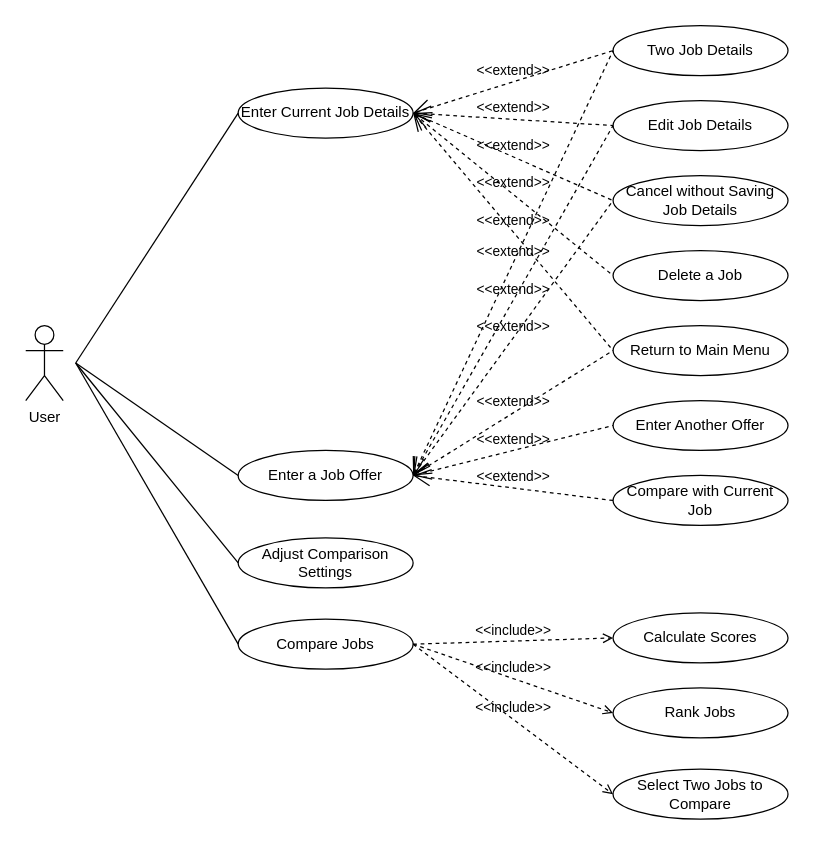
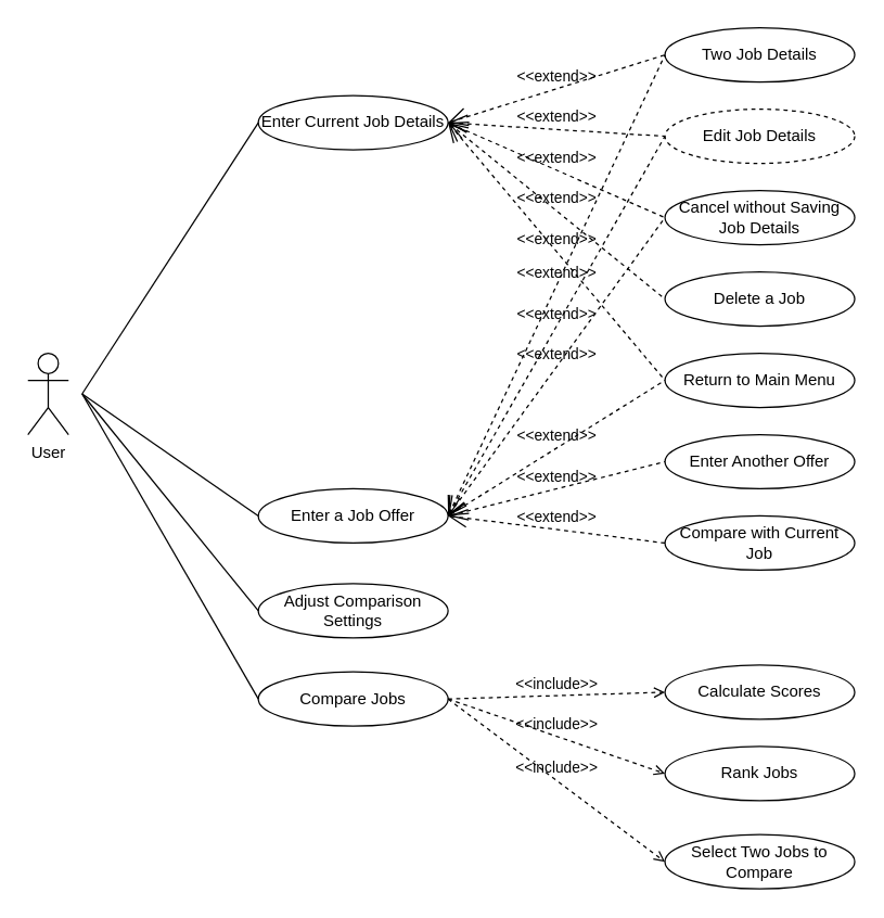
  <mxCell id="0" />
  <mxCell id="1" parent="0" />
  <mxCell id="2" value="User" style="shape=umlActor;html=1;verticalLabelPosition=bottom;verticalAlign=top;align=center;" parent="1" vertex="1"><mxGeometry x="20" y="260" width="30" height="60" as="geometry" /></mxCell>
  <mxCell id="3" value="Enter Current Job Details" style="ellipse;whiteSpace=wrap;html=1;" parent="1" vertex="1"><mxGeometry x="190" y="70" width="140" height="40" as="geometry" /></mxCell>
  <mxCell id="4" value="Enter a Job Offer" style="ellipse;whiteSpace=wrap;html=1;" parent="1" vertex="1"><mxGeometry x="190" y="360" width="140" height="40" as="geometry" /></mxCell>
  <mxCell id="5" value="Adjust Comparison Settings" style="ellipse;whiteSpace=wrap;html=1;" parent="1" vertex="1"><mxGeometry x="190" y="430" width="140" height="40" as="geometry" /></mxCell>
  <mxCell id="6" value="Compare Jobs" style="ellipse;whiteSpace=wrap;html=1;" parent="1" vertex="1"><mxGeometry x="190" y="495" width="140" height="40" as="geometry" /></mxCell>
- <mxCell id="7" value="Edit Job Details" style="ellipse;whiteSpace=wrap;html=1;" parent="1" vertex="1"><mxGeometry x="490" y="80" width="140" height="40" as="geometry" /></mxCell>
+ <mxCell id="7" value="Edit Job Details" style="ellipse;whiteSpace=wrap;html=1;dashed=1;" parent="1" vertex="1"><mxGeometry x="490" y="80" width="140" height="40" as="geometry" /></mxCell>
  <mxCell id="8" value="Two Job Details" style="ellipse;whiteSpace=wrap;html=1;" parent="1" vertex="1"><mxGeometry x="490" y="20" width="140" height="40" as="geometry" /></mxCell>
  <mxCell id="9" value="Cancel without Saving Job Details" style="ellipse;whiteSpace=wrap;html=1;" parent="1" vertex="1"><mxGeometry x="490" y="140" width="140" height="40" as="geometry" /></mxCell>
  <mxCell id="10" value="Delete a Job" style="ellipse;whiteSpace=wrap;html=1;" parent="1" vertex="1"><mxGeometry x="490" y="200" width="140" height="40" as="geometry" /></mxCell>
  <mxCell id="11" value="" style="edgeStyle=none;html=1;endArrow=none;verticalAlign=bottom;entryX=0;entryY=0.5;entryDx=0;entryDy=0;" parent="1" target="3" edge="1"><mxGeometry width="160" relative="1" as="geometry"><mxPoint x="60" y="290" as="sourcePoint" /><mxPoint x="170" y="110" as="targetPoint" /></mxGeometry></mxCell>
  <mxCell id="12" value="" style="edgeStyle=none;html=1;endArrow=none;verticalAlign=bottom;entryX=0;entryY=0.5;entryDx=0;entryDy=0;" parent="1" target="4" edge="1"><mxGeometry width="160" relative="1" as="geometry"><mxPoint x="60" y="290" as="sourcePoint" /><mxPoint x="200" y="100" as="targetPoint" /></mxGeometry></mxCell>
  <mxCell id="13" value="" style="edgeStyle=none;html=1;endArrow=none;verticalAlign=bottom;entryX=0;entryY=0.5;entryDx=0;entryDy=0;" parent="1" target="5" edge="1"><mxGeometry width="160" relative="1" as="geometry"><mxPoint x="60" y="290" as="sourcePoint" /><mxPoint x="190" y="390" as="targetPoint" /></mxGeometry></mxCell>
  <mxCell id="14" value="" style="edgeStyle=none;html=1;endArrow=none;verticalAlign=bottom;entryX=0;entryY=0.5;entryDx=0;entryDy=0;" parent="1" target="6" edge="1"><mxGeometry width="160" relative="1" as="geometry"><mxPoint x="60" y="290" as="sourcePoint" /><mxPoint x="200" y="460" as="targetPoint" /></mxGeometry></mxCell>
  <mxCell id="15" value="Rank Jobs" style="ellipse;whiteSpace=wrap;html=1;" parent="1" vertex="1"><mxGeometry x="490" y="550" width="140" height="40" as="geometry" /></mxCell>
  <mxCell id="16" value="Calculate Scores" style="ellipse;whiteSpace=wrap;html=1;" parent="1" vertex="1"><mxGeometry x="490" y="490" width="140" height="40" as="geometry" /></mxCell>
  <mxCell id="17" value="&amp;lt;&amp;lt;include&amp;gt;&amp;gt;" style="edgeStyle=none;html=1;endArrow=open;verticalAlign=bottom;dashed=1;labelBackgroundColor=none;exitX=1;exitY=0.5;exitDx=0;exitDy=0;entryX=0;entryY=0.5;entryDx=0;entryDy=0;" parent="1" source="6" target="16" edge="1"><mxGeometry width="160" relative="1" as="geometry"><mxPoint x="400" y="295" as="sourcePoint" /><mxPoint x="600" y="325" as="targetPoint" /></mxGeometry></mxCell>
  <mxCell id="18" value="&amp;lt;&amp;lt;include&amp;gt;&amp;gt;" style="edgeStyle=none;html=1;endArrow=open;verticalAlign=bottom;dashed=1;labelBackgroundColor=none;exitX=1;exitY=0.5;exitDx=0;exitDy=0;entryX=0;entryY=0.5;entryDx=0;entryDy=0;" parent="1" source="6" target="15" edge="1"><mxGeometry width="160" relative="1" as="geometry"><mxPoint x="400" y="515" as="sourcePoint" /><mxPoint x="600" y="495" as="targetPoint" /></mxGeometry></mxCell>
  <mxCell id="19" value="Select Two Jobs to Compare" style="ellipse;whiteSpace=wrap;html=1;" parent="1" vertex="1"><mxGeometry x="490" y="615" width="140" height="40" as="geometry" /></mxCell>
  <mxCell id="20" value="&amp;lt;&amp;lt;include&amp;gt;&amp;gt;" style="edgeStyle=none;html=1;endArrow=open;verticalAlign=bottom;dashed=1;labelBackgroundColor=none;exitX=1;exitY=0.5;exitDx=0;exitDy=0;entryX=0;entryY=0.5;entryDx=0;entryDy=0;" parent="1" source="6" target="19" edge="1"><mxGeometry width="160" relative="1" as="geometry"><mxPoint x="400" y="515" as="sourcePoint" /><mxPoint x="600" y="555" as="targetPoint" /></mxGeometry></mxCell>
  <mxCell id="21" value="Enter Another Offer" style="ellipse;whiteSpace=wrap;html=1;" parent="1" vertex="1"><mxGeometry x="490" y="320" width="140" height="40" as="geometry" /></mxCell>
  <mxCell id="22" value="Return to Main Menu" style="ellipse;whiteSpace=wrap;html=1;" parent="1" vertex="1"><mxGeometry x="490" y="260" width="140" height="40" as="geometry" /></mxCell>
  <mxCell id="23" value="Compare with Current Job" style="ellipse;whiteSpace=wrap;html=1;" parent="1" vertex="1"><mxGeometry x="490" y="380" width="140" height="40" as="geometry" /></mxCell>
  <mxCell id="24" value="&amp;lt;&amp;lt;extend&amp;gt;&amp;gt;" style="edgeStyle=none;html=1;startArrow=open;endArrow=none;startSize=12;verticalAlign=bottom;dashed=1;labelBackgroundColor=none;exitX=1;exitY=0.5;exitDx=0;exitDy=0;entryX=0;entryY=0.5;entryDx=0;entryDy=0;" edge="1" parent="1" source="3" target="7"><mxGeometry width="160" relative="1" as="geometry"><mxPoint x="340" y="280" as="sourcePoint" /><mxPoint x="500" y="280" as="targetPoint" /></mxGeometry></mxCell>
  <mxCell id="25" value="&amp;lt;&amp;lt;extend&amp;gt;&amp;gt;" style="edgeStyle=none;html=1;startArrow=open;endArrow=none;startSize=12;verticalAlign=bottom;dashed=1;labelBackgroundColor=none;exitX=1;exitY=0.5;exitDx=0;exitDy=0;entryX=0;entryY=0.5;entryDx=0;entryDy=0;" edge="1" parent="1" source="3" target="8"><mxGeometry width="160" relative="1" as="geometry"><mxPoint x="340" y="280" as="sourcePoint" /><mxPoint x="500" y="280" as="targetPoint" /></mxGeometry></mxCell>
  <mxCell id="26" value="&amp;lt;&amp;lt;extend&amp;gt;&amp;gt;" style="edgeStyle=none;html=1;startArrow=open;endArrow=none;startSize=12;verticalAlign=bottom;dashed=1;labelBackgroundColor=none;entryX=0;entryY=0.5;entryDx=0;entryDy=0;exitX=1;exitY=0.5;exitDx=0;exitDy=0;" edge="1" parent="1" source="3" target="9"><mxGeometry width="160" relative="1" as="geometry"><mxPoint x="330" y="90" as="sourcePoint" /><mxPoint x="500" y="110" as="targetPoint" /></mxGeometry></mxCell>
  <mxCell id="27" value="&amp;lt;&amp;lt;extend&amp;gt;&amp;gt;" style="edgeStyle=none;html=1;startArrow=open;endArrow=none;startSize=12;verticalAlign=bottom;dashed=1;labelBackgroundColor=none;exitX=1;exitY=0.5;exitDx=0;exitDy=0;entryX=0;entryY=0.5;entryDx=0;entryDy=0;" edge="1" parent="1" source="3" target="10"><mxGeometry width="160" relative="1" as="geometry"><mxPoint x="350" y="110" as="sourcePoint" /><mxPoint x="510" y="120" as="targetPoint" /></mxGeometry></mxCell>
  <mxCell id="28" value="&amp;lt;&amp;lt;extend&amp;gt;&amp;gt;" style="edgeStyle=none;html=1;startArrow=open;endArrow=none;startSize=12;verticalAlign=bottom;dashed=1;labelBackgroundColor=none;exitX=1;exitY=0.5;exitDx=0;exitDy=0;entryX=0;entryY=0.5;entryDx=0;entryDy=0;" edge="1" parent="1" source="3" target="22"><mxGeometry width="160" relative="1" as="geometry"><mxPoint x="360" y="120" as="sourcePoint" /><mxPoint x="520" y="130" as="targetPoint" /></mxGeometry></mxCell>
  <mxCell id="29" value="&amp;lt;&amp;lt;extend&amp;gt;&amp;gt;" style="edgeStyle=none;html=1;startArrow=open;endArrow=none;startSize=12;verticalAlign=bottom;dashed=1;labelBackgroundColor=none;exitX=1;exitY=0.5;exitDx=0;exitDy=0;entryX=0;entryY=0.5;entryDx=0;entryDy=0;" edge="1" parent="1" source="4" target="8"><mxGeometry width="160" relative="1" as="geometry"><mxPoint x="370" y="130" as="sourcePoint" /><mxPoint x="530" y="140" as="targetPoint" /></mxGeometry></mxCell>
  <mxCell id="30" value="&amp;lt;&amp;lt;extend&amp;gt;&amp;gt;" style="edgeStyle=none;html=1;startArrow=open;endArrow=none;startSize=12;verticalAlign=bottom;dashed=1;labelBackgroundColor=none;entryX=0;entryY=0.5;entryDx=0;entryDy=0;exitX=1;exitY=0.5;exitDx=0;exitDy=0;" edge="1" parent="1" source="4" target="7"><mxGeometry width="160" relative="1" as="geometry"><mxPoint x="330" y="260" as="sourcePoint" /><mxPoint x="500" y="50" as="targetPoint" /></mxGeometry></mxCell>
  <mxCell id="31" value="&amp;lt;&amp;lt;extend&amp;gt;&amp;gt;" style="edgeStyle=none;html=1;startArrow=open;endArrow=none;startSize=12;verticalAlign=bottom;dashed=1;labelBackgroundColor=none;exitX=1;exitY=0.5;exitDx=0;exitDy=0;entryX=0;entryY=0.5;entryDx=0;entryDy=0;" edge="1" parent="1" source="4" target="9"><mxGeometry width="160" relative="1" as="geometry"><mxPoint x="350" y="280" as="sourcePoint" /><mxPoint x="510" y="60" as="targetPoint" /></mxGeometry></mxCell>
  <mxCell id="32" value="&amp;lt;&amp;lt;extend&amp;gt;&amp;gt;" style="edgeStyle=none;html=1;startArrow=open;endArrow=none;startSize=12;verticalAlign=bottom;dashed=1;labelBackgroundColor=none;exitX=1;exitY=0.5;exitDx=0;exitDy=0;entryX=0;entryY=0.5;entryDx=0;entryDy=0;" edge="1" parent="1" source="4" target="22"><mxGeometry width="160" relative="1" as="geometry"><mxPoint x="340" y="270" as="sourcePoint" /><mxPoint x="500" y="230" as="targetPoint" /></mxGeometry></mxCell>
  <mxCell id="33" value="&amp;lt;&amp;lt;extend&amp;gt;&amp;gt;" style="edgeStyle=none;html=1;startArrow=open;endArrow=none;startSize=12;verticalAlign=bottom;dashed=1;labelBackgroundColor=none;exitX=1;exitY=0.5;exitDx=0;exitDy=0;entryX=0;entryY=0.5;entryDx=0;entryDy=0;" edge="1" parent="1" source="4" target="21"><mxGeometry width="160" relative="1" as="geometry"><mxPoint x="350" y="280" as="sourcePoint" /><mxPoint x="510" y="240" as="targetPoint" /></mxGeometry></mxCell>
  <mxCell id="34" value="&amp;lt;&amp;lt;extend&amp;gt;&amp;gt;" style="edgeStyle=none;html=1;startArrow=open;endArrow=none;startSize=12;verticalAlign=bottom;dashed=1;labelBackgroundColor=none;exitX=1;exitY=0.5;exitDx=0;exitDy=0;entryX=0;entryY=0.5;entryDx=0;entryDy=0;" edge="1" parent="1" source="4" target="23"><mxGeometry width="160" relative="1" as="geometry"><mxPoint x="360" y="290" as="sourcePoint" /><mxPoint x="520" y="250" as="targetPoint" /></mxGeometry></mxCell>
